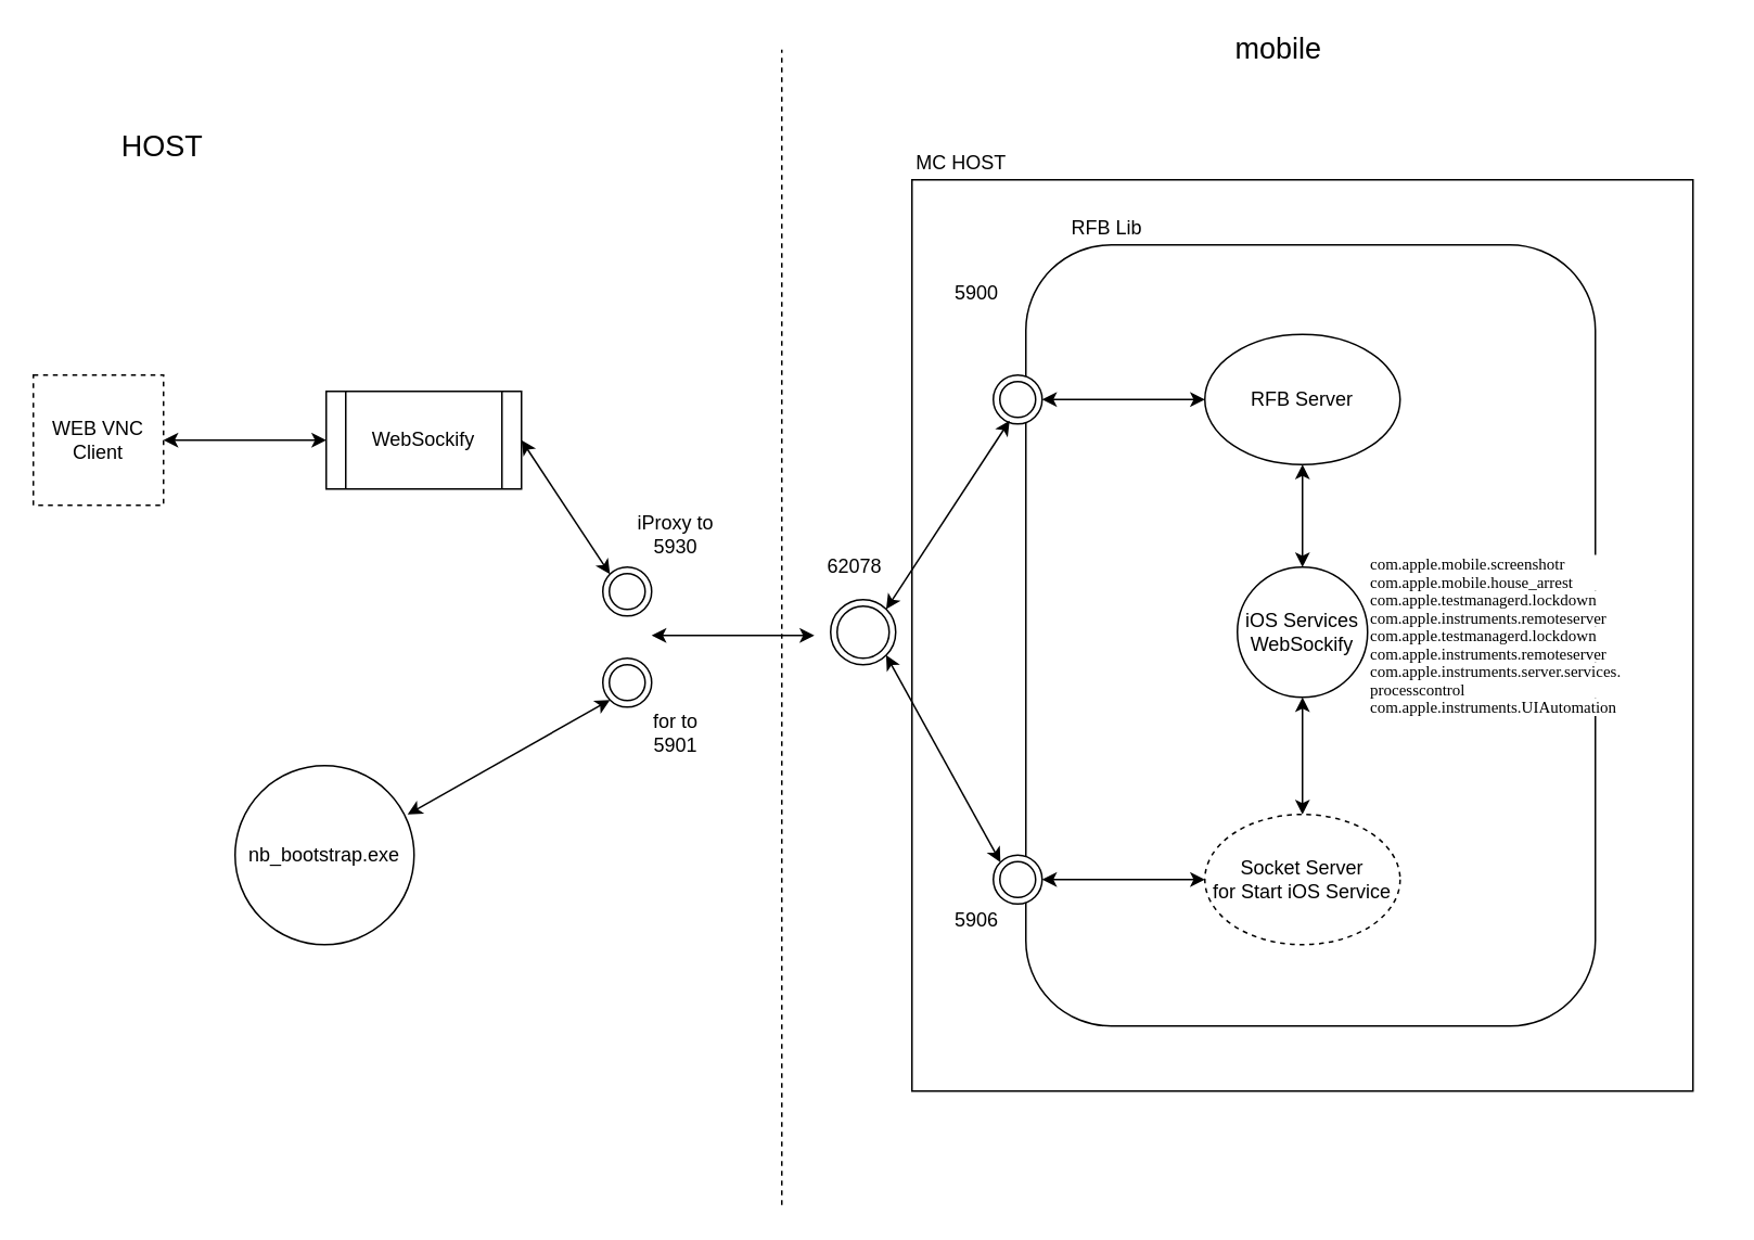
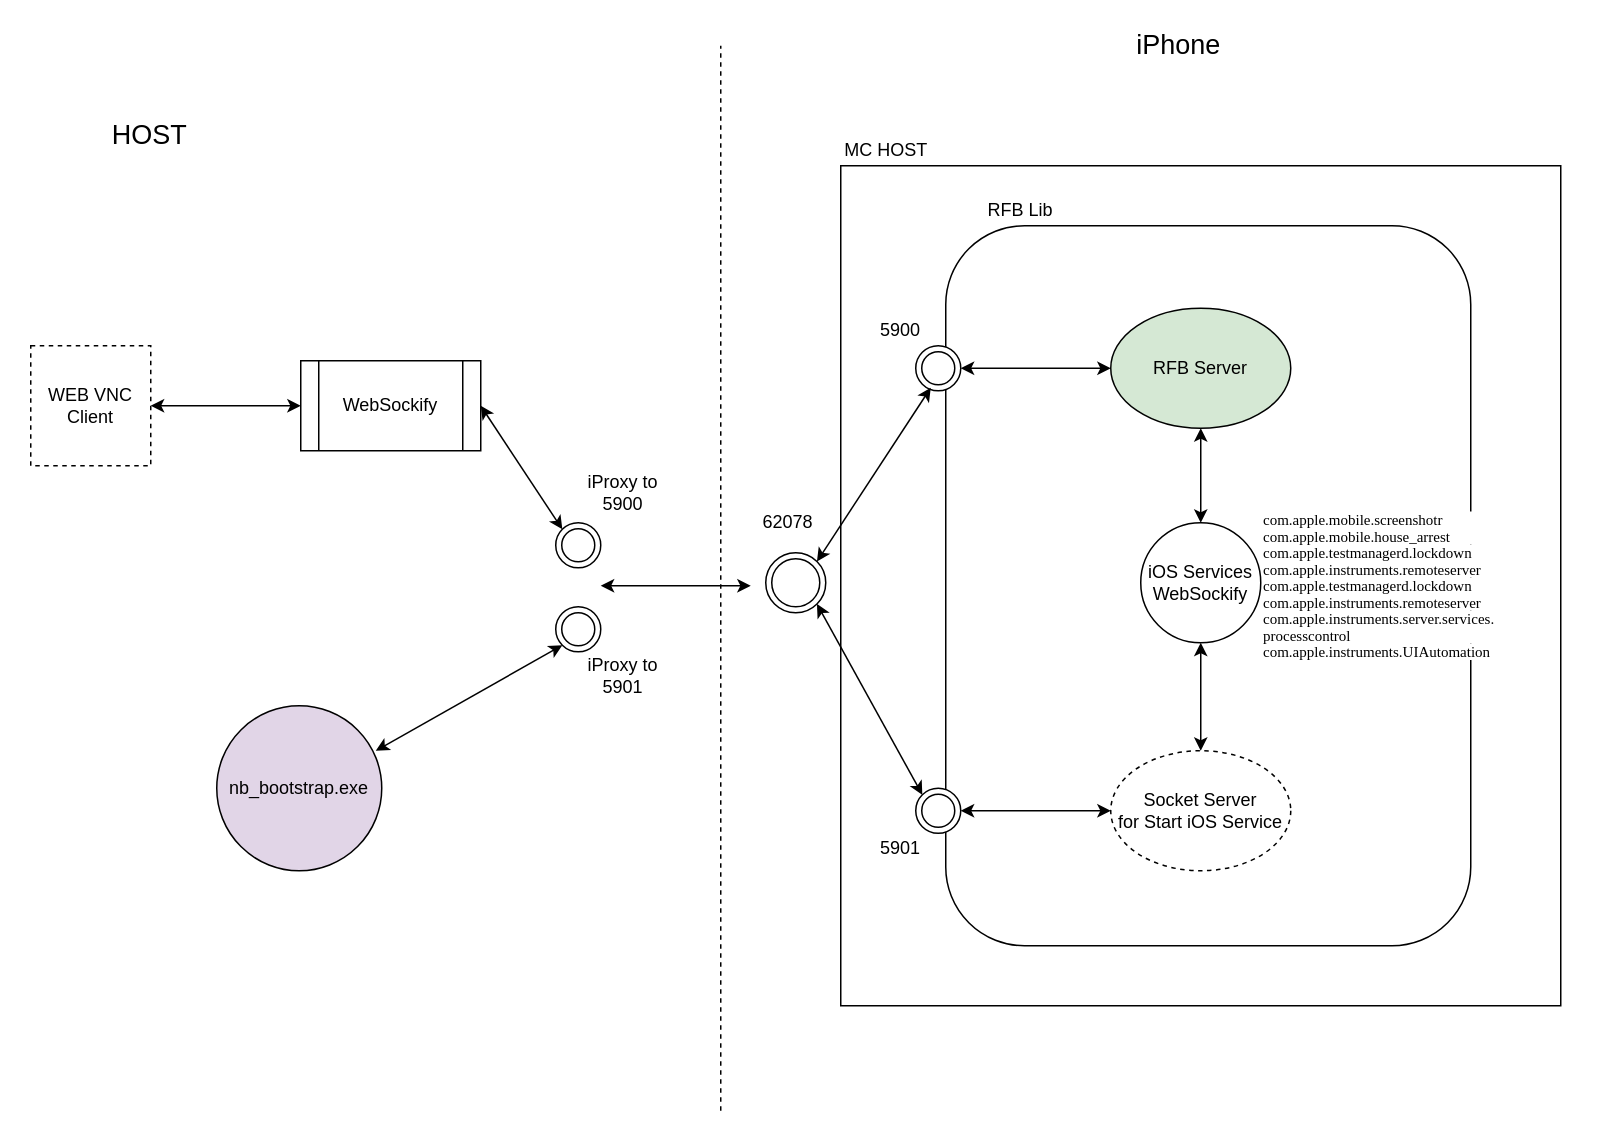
  <mxCell id="0" />
  <mxCell id="1" parent="0" />
  <mxCell id="2" value="" style="endArrow=none;dashed=1;html=1;" parent="1" edge="1"><mxGeometry width="50" height="50" relative="1" as="geometry"><mxPoint x="480" y="740" as="sourcePoint" /><mxPoint x="480" y="30" as="targetPoint" /></mxGeometry></mxCell>
  <mxCell id="3" value="&lt;font style=&quot;font-size: 18px&quot;&gt;HOST&lt;/font&gt;" style="text;html=1;align=center;verticalAlign=middle;resizable=0;points=[];autosize=1;" parent="1" vertex="1"><mxGeometry x="64" y="80" width="70" height="20" as="geometry" /></mxCell>
- <mxCell id="4" value="&lt;font style=&quot;font-size: 18px&quot;&gt;mobile&lt;/font&gt;" style="text;html=1;align=center;verticalAlign=middle;resizable=0;points=[];autosize=1;" parent="1" vertex="1"><mxGeometry x="750" y="20" width="70" height="20" as="geometry" /></mxCell>
+ <mxCell id="4" value="&lt;font style=&quot;font-size: 18px&quot;&gt;iPhone&lt;/font&gt;" style="text;html=1;align=center;verticalAlign=middle;resizable=0;points=[];autosize=1;" parent="1" vertex="1"><mxGeometry x="750" y="20" width="70" height="20" as="geometry" /></mxCell>
  <mxCell id="5" value="" style="rounded=0;whiteSpace=wrap;html=1;" parent="1" vertex="1"><mxGeometry x="560" y="110" width="480" height="560" as="geometry" /></mxCell>
  <mxCell id="6" value="" style="endArrow=classic;startArrow=classic;html=1;" parent="1" edge="1"><mxGeometry width="50" height="50" relative="1" as="geometry"><mxPoint x="400" y="390" as="sourcePoint" /><mxPoint x="500" y="390" as="targetPoint" /></mxGeometry></mxCell>
  <mxCell id="7" value="MC HOST" style="text;html=1;align=center;verticalAlign=middle;resizable=0;points=[];autosize=1;" parent="1" vertex="1"><mxGeometry x="550" y="90" width="80" height="20" as="geometry" /></mxCell>
  <mxCell id="8" value="" style="ellipse;shape=doubleEllipse;whiteSpace=wrap;html=1;aspect=fixed;" parent="1" vertex="1"><mxGeometry x="510" y="368" width="40" height="40" as="geometry" /></mxCell>
  <mxCell id="9" value="" style="rounded=1;whiteSpace=wrap;html=1;" parent="1" vertex="1"><mxGeometry x="630" y="150" width="350" height="480" as="geometry" /></mxCell>
  <mxCell id="10" value="" style="ellipse;shape=doubleEllipse;whiteSpace=wrap;html=1;aspect=fixed;" parent="1" vertex="1"><mxGeometry x="610" y="230" width="30" height="30" as="geometry" /></mxCell>
  <mxCell id="11" value="" style="ellipse;shape=doubleEllipse;whiteSpace=wrap;html=1;aspect=fixed;" parent="1" vertex="1"><mxGeometry x="610" y="525" width="30" height="30" as="geometry" /></mxCell>
- <mxCell id="12" value="RFB Server" style="ellipse;whiteSpace=wrap;html=1;" parent="1" vertex="1"><mxGeometry x="740" y="205" width="120" height="80" as="geometry" /></mxCell>
+ <mxCell id="12" value="RFB Server" style="ellipse;whiteSpace=wrap;html=1;fillColor=#d5e8d4;" parent="1" vertex="1"><mxGeometry x="740" y="205" width="120" height="80" as="geometry" /></mxCell>
  <mxCell id="13" value="RFB Lib" style="text;html=1;strokeColor=none;fillColor=none;align=center;verticalAlign=middle;whiteSpace=wrap;rounded=0;" parent="1" vertex="1"><mxGeometry x="650" y="130" width="60" height="20" as="geometry" /></mxCell>
- <mxCell id="14" value="5900" style="text;html=1;strokeColor=none;fillColor=none;align=center;verticalAlign=middle;whiteSpace=wrap;rounded=0;" parent="1" vertex="1"><mxGeometry x="580" y="170" width="40" height="20" as="geometry" /></mxCell>
- <mxCell id="15" value="5906" style="text;html=1;strokeColor=none;fillColor=none;align=center;verticalAlign=middle;whiteSpace=wrap;rounded=0;" parent="1" vertex="1"><mxGeometry x="580" y="555" width="40" height="20" as="geometry" /></mxCell>
+ <mxCell id="14" value="5900" style="text;html=1;strokeColor=none;fillColor=none;align=center;verticalAlign=middle;whiteSpace=wrap;rounded=0;" parent="1" vertex="1"><mxGeometry x="580" y="210" width="40" height="20" as="geometry" /></mxCell>
+ <mxCell id="15" value="5901" style="text;html=1;strokeColor=none;fillColor=none;align=center;verticalAlign=middle;whiteSpace=wrap;rounded=0;" parent="1" vertex="1"><mxGeometry x="580" y="555" width="40" height="20" as="geometry" /></mxCell>
  <mxCell id="16" value="Socket Server&lt;br&gt;for Start iOS Service" style="ellipse;whiteSpace=wrap;html=1;dashed=1;" parent="1" vertex="1"><mxGeometry x="740" y="500" width="120" height="80" as="geometry" /></mxCell>
  <mxCell id="17" value="iOS Services&lt;br&gt;WebSockify" style="ellipse;whiteSpace=wrap;html=1;aspect=fixed;" parent="1" vertex="1"><mxGeometry x="760" y="348" width="80" height="80" as="geometry" /></mxCell>
- <mxCell id="18" value="nb_bootstrap.exe" style="ellipse;whiteSpace=wrap;html=1;aspect=fixed;" parent="1" vertex="1"><mxGeometry x="144" y="470" width="110" height="110" as="geometry" /></mxCell>
+ <mxCell id="18" value="nb_bootstrap.exe" style="ellipse;whiteSpace=wrap;html=1;aspect=fixed;fillColor=#e1d5e7;" parent="1" vertex="1"><mxGeometry x="144" y="470" width="110" height="110" as="geometry" /></mxCell>
  <mxCell id="19" value="WebSockify" style="shape=process;whiteSpace=wrap;html=1;backgroundOutline=1;" parent="1" vertex="1"><mxGeometry x="200" y="240" width="120" height="60" as="geometry" /></mxCell>
  <mxCell id="20" value="WEB VNC Client" style="whiteSpace=wrap;html=1;aspect=fixed;dashed=1;" parent="1" vertex="1"><mxGeometry x="20" y="230" width="80" height="80" as="geometry" /></mxCell>
  <mxCell id="21" value="" style="ellipse;shape=doubleEllipse;whiteSpace=wrap;html=1;aspect=fixed;" parent="1" vertex="1"><mxGeometry x="370" y="348" width="30" height="30" as="geometry" /></mxCell>
  <mxCell id="22" value="" style="ellipse;shape=doubleEllipse;whiteSpace=wrap;html=1;aspect=fixed;" parent="1" vertex="1"><mxGeometry x="370" y="404" width="30" height="30" as="geometry" /></mxCell>
- <mxCell id="23" value="iProxy to 5930" style="text;html=1;strokeColor=none;fillColor=none;align=center;verticalAlign=middle;whiteSpace=wrap;rounded=0;" parent="1" vertex="1"><mxGeometry x="390" y="308" width="50" height="40" as="geometry" /></mxCell>
- <mxCell id="24" value="for to 5901" style="text;html=1;strokeColor=none;fillColor=none;align=center;verticalAlign=middle;whiteSpace=wrap;rounded=0;" parent="1" vertex="1"><mxGeometry x="390" y="430" width="50" height="40" as="geometry" /></mxCell>
+ <mxCell id="23" value="iProxy to 5900" style="text;html=1;strokeColor=none;fillColor=none;align=center;verticalAlign=middle;whiteSpace=wrap;rounded=0;" parent="1" vertex="1"><mxGeometry x="390" y="308" width="50" height="40" as="geometry" /></mxCell>
+ <mxCell id="24" value="iProxy to 5901" style="text;html=1;strokeColor=none;fillColor=none;align=center;verticalAlign=middle;whiteSpace=wrap;rounded=0;" parent="1" vertex="1"><mxGeometry x="390" y="430" width="50" height="40" as="geometry" /></mxCell>
  <mxCell id="25" value="" style="endArrow=classic;startArrow=classic;html=1;entryX=0;entryY=1;entryDx=0;entryDy=0;" parent="1" target="22" edge="1"><mxGeometry width="50" height="50" relative="1" as="geometry"><mxPoint x="250" y="500" as="sourcePoint" /><mxPoint x="300" y="450" as="targetPoint" /></mxGeometry></mxCell>
  <mxCell id="26" value="" style="endArrow=classic;startArrow=classic;html=1;exitX=1;exitY=0.5;exitDx=0;exitDy=0;" parent="1" source="20" edge="1"><mxGeometry width="50" height="50" relative="1" as="geometry"><mxPoint x="150" y="320" as="sourcePoint" /><mxPoint x="200" y="270" as="targetPoint" /></mxGeometry></mxCell>
  <mxCell id="27" value="" style="endArrow=classic;startArrow=classic;html=1;entryX=0;entryY=0;entryDx=0;entryDy=0;" parent="1" target="21" edge="1"><mxGeometry width="50" height="50" relative="1" as="geometry"><mxPoint x="320" y="270" as="sourcePoint" /><mxPoint x="370" y="220" as="targetPoint" /></mxGeometry></mxCell>
  <mxCell id="28" value="" style="endArrow=classic;startArrow=classic;html=1;exitX=1;exitY=0;exitDx=0;exitDy=0;" parent="1" source="8" edge="1"><mxGeometry width="50" height="50" relative="1" as="geometry"><mxPoint x="570" y="308" as="sourcePoint" /><mxPoint x="620" y="258" as="targetPoint" /></mxGeometry></mxCell>
  <mxCell id="29" value="" style="endArrow=classic;startArrow=classic;html=1;entryX=1;entryY=1;entryDx=0;entryDy=0;exitX=0;exitY=0;exitDx=0;exitDy=0;" parent="1" source="11" target="8" edge="1"><mxGeometry width="50" height="50" relative="1" as="geometry"><mxPoint x="565" y="475" as="sourcePoint" /><mxPoint x="615" y="425" as="targetPoint" /></mxGeometry></mxCell>
  <mxCell id="30" value="" style="endArrow=classic;startArrow=classic;html=1;exitX=1;exitY=0.5;exitDx=0;exitDy=0;" parent="1" source="10" target="12" edge="1"><mxGeometry width="50" height="50" relative="1" as="geometry"><mxPoint x="670" y="290" as="sourcePoint" /><mxPoint x="720" y="240" as="targetPoint" /></mxGeometry></mxCell>
  <mxCell id="31" value="" style="endArrow=classic;startArrow=classic;html=1;" parent="1" source="11" target="16" edge="1"><mxGeometry width="50" height="50" relative="1" as="geometry"><mxPoint x="660" y="570" as="sourcePoint" /><mxPoint x="710" y="520" as="targetPoint" /></mxGeometry></mxCell>
  <mxCell id="32" value="" style="endArrow=classic;startArrow=classic;html=1;" parent="1" source="16" edge="1"><mxGeometry width="50" height="50" relative="1" as="geometry"><mxPoint x="750" y="478" as="sourcePoint" /><mxPoint x="800" y="428" as="targetPoint" /></mxGeometry></mxCell>
  <mxCell id="33" value="" style="endArrow=classic;startArrow=classic;html=1;" parent="1" source="17" edge="1"><mxGeometry width="50" height="50" relative="1" as="geometry"><mxPoint x="750" y="335" as="sourcePoint" /><mxPoint x="800" y="285" as="targetPoint" /></mxGeometry></mxCell>
  <mxCell id="34" value="&lt;p class=&quot;p1&quot; style=&quot;margin: 0px ; font-stretch: normal ; line-height: normal ; font-family: &amp;#34;menlo&amp;#34; ; background-color: rgb(255 , 255 , 255) ; font-size: 10px&quot;&gt;com.apple.mobile.screenshotr&lt;/p&gt;&lt;p class=&quot;p1&quot; style=&quot;margin: 0px ; font-stretch: normal ; font-size: 10px ; line-height: normal ; font-family: &amp;#34;menlo&amp;#34; ; background-color: rgb(255 , 255 , 255)&quot;&gt;com.apple.mobile.house_arrest&lt;/p&gt;&lt;p class=&quot;p1&quot; style=&quot;margin: 0px ; font-stretch: normal ; font-size: 10px ; line-height: normal ; font-family: &amp;#34;menlo&amp;#34; ; background-color: rgb(255 , 255 , 255)&quot;&gt;com.apple.testmanagerd.lockdown&lt;/p&gt;&lt;p class=&quot;p1&quot; style=&quot;margin: 0px ; font-stretch: normal ; font-size: 10px ; line-height: normal ; font-family: &amp;#34;menlo&amp;#34; ; background-color: rgb(255 , 255 , 255)&quot;&gt;com.apple.instruments.remoteserver&lt;/p&gt;&lt;p class=&quot;p1&quot; style=&quot;margin: 0px ; font-stretch: normal ; font-size: 10px ; line-height: normal ; font-family: &amp;#34;menlo&amp;#34; ; background-color: rgb(255 , 255 , 255)&quot;&gt;com.apple.testmanagerd.lockdown&lt;/p&gt;&lt;p class=&quot;p1&quot; style=&quot;margin: 0px ; font-stretch: normal ; font-size: 10px ; line-height: normal ; font-family: &amp;#34;menlo&amp;#34; ; background-color: rgb(255 , 255 , 255)&quot;&gt;com.apple.instruments.remoteserver&lt;/p&gt;&lt;p class=&quot;p1&quot; style=&quot;margin: 0px ; font-stretch: normal ; font-size: 10px ; line-height: normal ; font-family: &amp;#34;menlo&amp;#34; ; background-color: rgb(255 , 255 , 255)&quot;&gt;com.apple.instruments.server.services.&lt;/p&gt;&lt;p class=&quot;p1&quot; style=&quot;margin: 0px ; font-stretch: normal ; font-size: 10px ; line-height: normal ; font-family: &amp;#34;menlo&amp;#34; ; background-color: rgb(255 , 255 , 255)&quot;&gt;processcontrol&lt;/p&gt;&lt;p class=&quot;p1&quot; style=&quot;margin: 0px ; font-stretch: normal ; font-size: 10px ; line-height: normal ; font-family: &amp;#34;menlo&amp;#34; ; background-color: rgb(255 , 255 , 255)&quot;&gt;com.apple.instruments.UIAutomation&lt;/p&gt;" style="text;html=1;strokeColor=none;fillColor=none;align=left;verticalAlign=middle;whiteSpace=wrap;rounded=0;fontSize=10;" parent="1" vertex="1"><mxGeometry x="840" y="335" width="216" height="110" as="geometry" /></mxCell>
  <mxCell id="35" value="62078" style="text;html=1;strokeColor=none;fillColor=none;align=center;verticalAlign=middle;whiteSpace=wrap;rounded=0;" vertex="1" parent="1"><mxGeometry x="505" y="338" width="40" height="20" as="geometry" /></mxCell>
